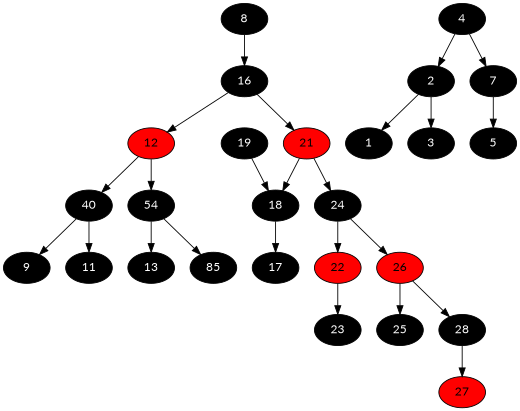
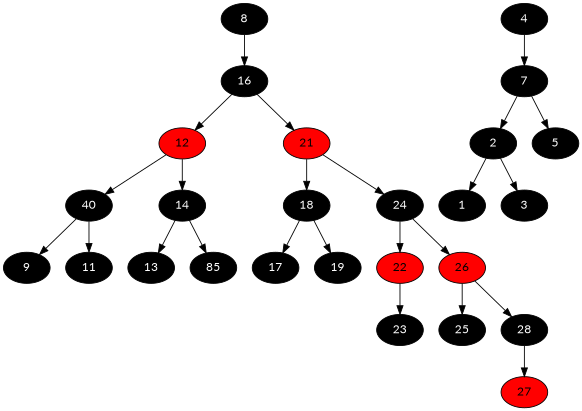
  digraph {
    fontname=Lato
    node [fillcolor=black fontcolor=white fontname=Lato style=filled]
    edge [fontname=Lato]
    8
    16
    4
    2
    7
    12 [fillcolor=red fontcolor=""]
    21 [fillcolor=red fontcolor=""]
    1
    3
    5
    n11 [label=40]
-   14 [label=54]
+   14
    18
    24
    9
    11
    13
    n18 [label=85]
    17
    19
    22 [fillcolor=red fontcolor=""]
    26 [fillcolor=red fontcolor=""]
    23
    25
    28
    27 [fillcolor=red fontcolor=""]
    8 -> 16
    16 -> 12
    16 -> 21
-   4 -> 2
+   7 -> 2
    4 -> 7
    2 -> 1
    2 -> 3
    7 -> 5
    12 -> n11
    12 -> 14
    21 -> 18
    21 -> 24
    n11 -> 9
    n11 -> 11
    14 -> 13
    14 -> n18
    18 -> 17
-   19 -> 18
+   18 -> 19
    24 -> 22
    24 -> 26
    22 -> 23
    26 -> 25
    26 -> 28
    28 -> 27
  }
